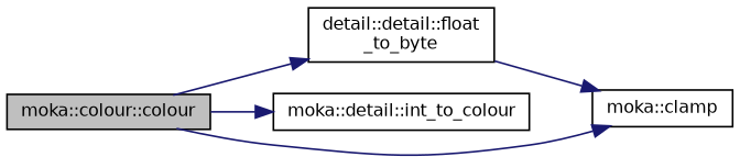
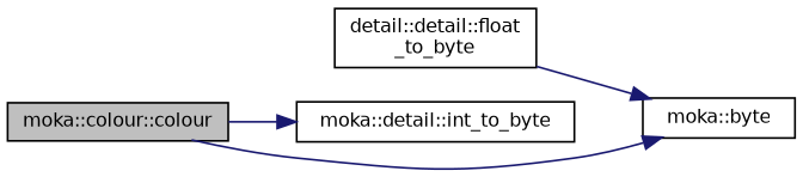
  digraph {
    rankdir=LR
    node [color=black fillcolor=white fontname=Helvetica fontsize=10 shape=record style=filled]
    edge [color=midnightblue fontname=Helvetica fontsize=10 labelfontname=Helvetica labelfontsize=10 style=solid]
    n1 [fillcolor=grey75 fontcolor=black height=0.2 label="moka::colour::colour" width=0.4]
    n2 [height=0.2 label="detail::detail::float\l_to_byte" width=0.4]
-   n3 [height=0.2 label="moka::detail::int_to_colour" width=0.4]
-   n4 [height=0.2 label="moka::clamp" width=0.4]
-   n1 -> n2
+   n3 [height=0.2 label="moka::detail::int_to_byte" width=0.4]
+   n4 [height=0.2 label="moka::byte" width=0.4]
    n1 -> n3
    n1 -> n4
    n2 -> n4
  }
